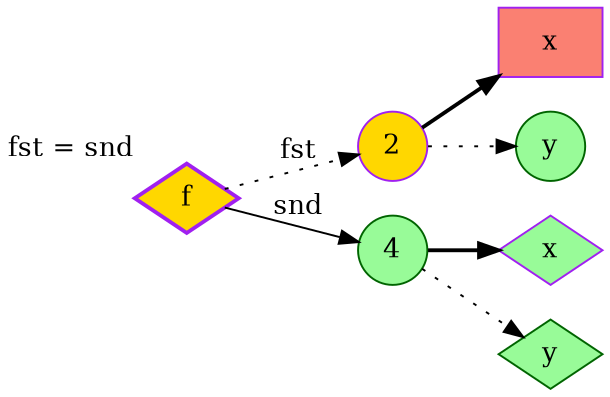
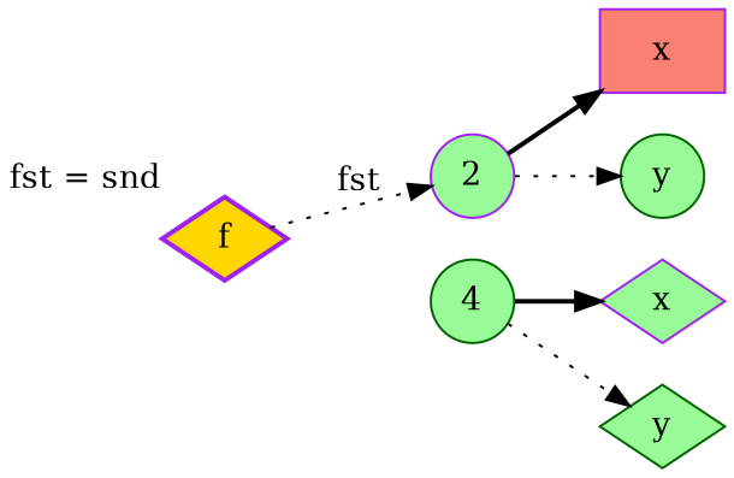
  digraph {
    rankdir=LR
    node [color=purple fillcolor=palegreen forcelabels=true shape=circle style=filled]
    edge [style=dotted]
    n1 [fillcolor=salmon label=x shape=box]
    n2 [color=darkgreen label=y]
-   2 [fillcolor=gold]
+   2
    n4 [label=x shape=diamond]
    n5 [color=darkgreen label=y shape=diamond]
    n6 [color=darkgreen label=4]
    n7 [fillcolor=gold label=f shape=diamond style="bold,filled" xlabel="fst = snd"]
    2 -> n1 [style=bold]
    2 -> n2
    n6 -> n4 [style=bold]
    n6 -> n5
    n7 -> 2 [label=fst]
-   n7 -> n6 [label=snd style=solid]
  }
